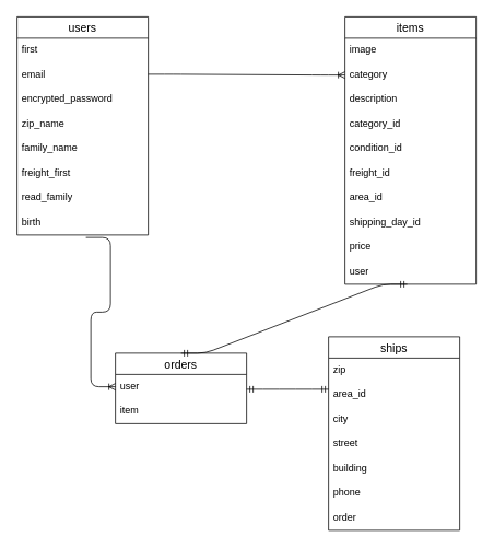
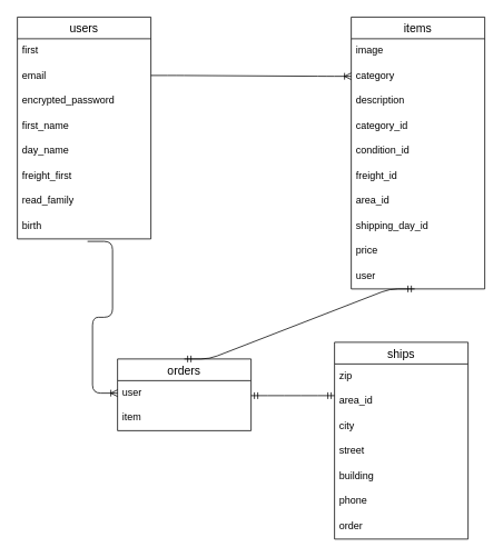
  <mxCell id="0" />
  <mxCell id="1" parent="0" />
  <mxCell id="2" value="users" style="swimlane;fontStyle=0;childLayout=stackLayout;horizontal=1;startSize=26;horizontalStack=0;resizeParent=1;resizeParentMax=0;resizeLast=0;collapsible=1;marginBottom=0;align=center;fontSize=14;" vertex="1" parent="1"><mxGeometry x="20" y="20" width="160" height="266" as="geometry" /></mxCell>
  <mxCell id="3" value="first" style="text;strokeColor=none;fillColor=none;spacingLeft=4;spacingRight=4;overflow=hidden;rotatable=0;points=[[0,0.5],[1,0.5]];portConstraint=eastwest;fontSize=12;" vertex="1" parent="2"><mxGeometry y="26" width="160" height="30" as="geometry" /></mxCell>
  <mxCell id="4" value="email" style="text;strokeColor=none;fillColor=none;spacingLeft=4;spacingRight=4;overflow=hidden;rotatable=0;points=[[0,0.5],[1,0.5]];portConstraint=eastwest;fontSize=12;" vertex="1" parent="2"><mxGeometry y="56" width="160" height="30" as="geometry" /></mxCell>
  <mxCell id="5" value="encrypted_password" style="text;strokeColor=none;fillColor=none;spacingLeft=4;spacingRight=4;overflow=hidden;rotatable=0;points=[[0,0.5],[1,0.5]];portConstraint=eastwest;fontSize=12;" vertex="1" parent="2"><mxGeometry y="86" width="160" height="30" as="geometry" /></mxCell>
- <mxCell id="6" value="zip_name" style="text;strokeColor=none;fillColor=none;spacingLeft=4;spacingRight=4;overflow=hidden;rotatable=0;points=[[0,0.5],[1,0.5]];portConstraint=eastwest;fontSize=12;" vertex="1" parent="2"><mxGeometry y="116" width="160" height="30" as="geometry" /></mxCell>
- <mxCell id="7" value="family_name " style="text;strokeColor=none;fillColor=none;spacingLeft=4;spacingRight=4;overflow=hidden;rotatable=0;points=[[0,0.5],[1,0.5]];portConstraint=eastwest;fontSize=12;" vertex="1" parent="2"><mxGeometry y="146" width="160" height="30" as="geometry" /></mxCell>
+ <mxCell id="6" value="first_name" style="text;strokeColor=none;fillColor=none;spacingLeft=4;spacingRight=4;overflow=hidden;rotatable=0;points=[[0,0.5],[1,0.5]];portConstraint=eastwest;fontSize=12;" vertex="1" parent="2"><mxGeometry y="116" width="160" height="30" as="geometry" /></mxCell>
+ <mxCell id="7" value="day_name " style="text;strokeColor=none;fillColor=none;spacingLeft=4;spacingRight=4;overflow=hidden;rotatable=0;points=[[0,0.5],[1,0.5]];portConstraint=eastwest;fontSize=12;" vertex="1" parent="2"><mxGeometry y="146" width="160" height="30" as="geometry" /></mxCell>
  <mxCell id="8" value="freight_first " style="text;strokeColor=none;fillColor=none;spacingLeft=4;spacingRight=4;overflow=hidden;rotatable=0;points=[[0,0.5],[1,0.5]];portConstraint=eastwest;fontSize=12;" vertex="1" parent="2"><mxGeometry y="176" width="160" height="30" as="geometry" /></mxCell>
  <mxCell id="9" value="read_family " style="text;strokeColor=none;fillColor=none;spacingLeft=4;spacingRight=4;overflow=hidden;rotatable=0;points=[[0,0.5],[1,0.5]];portConstraint=eastwest;fontSize=12;" vertex="1" parent="2"><mxGeometry y="206" width="160" height="30" as="geometry" /></mxCell>
  <mxCell id="10" value="birth" style="text;strokeColor=none;fillColor=none;spacingLeft=4;spacingRight=4;overflow=hidden;rotatable=0;points=[[0,0.5],[1,0.5]];portConstraint=eastwest;fontSize=12;" vertex="1" parent="2"><mxGeometry y="236" width="160" height="30" as="geometry" /></mxCell>
  <mxCell id="11" value="items" style="swimlane;fontStyle=0;childLayout=stackLayout;horizontal=1;startSize=26;horizontalStack=0;resizeParent=1;resizeParentMax=0;resizeLast=0;collapsible=1;marginBottom=0;align=center;fontSize=14;" vertex="1" parent="1"><mxGeometry x="420" y="20" width="160" height="326" as="geometry" /></mxCell>
  <mxCell id="12" value="image" style="text;strokeColor=none;fillColor=none;spacingLeft=4;spacingRight=4;overflow=hidden;rotatable=0;points=[[0,0.5],[1,0.5]];portConstraint=eastwest;fontSize=12;" vertex="1" parent="11"><mxGeometry y="26" width="160" height="30" as="geometry" /></mxCell>
  <mxCell id="13" value="category" style="text;strokeColor=none;fillColor=none;spacingLeft=4;spacingRight=4;overflow=hidden;rotatable=0;points=[[0,0.5],[1,0.5]];portConstraint=eastwest;fontSize=12;" vertex="1" parent="11"><mxGeometry y="56" width="160" height="30" as="geometry" /></mxCell>
  <mxCell id="14" value="description" style="text;strokeColor=none;fillColor=none;spacingLeft=4;spacingRight=4;overflow=hidden;rotatable=0;points=[[0,0.5],[1,0.5]];portConstraint=eastwest;fontSize=12;" vertex="1" parent="11"><mxGeometry y="86" width="160" height="30" as="geometry" /></mxCell>
  <mxCell id="15" value="category_id" style="text;strokeColor=none;fillColor=none;spacingLeft=4;spacingRight=4;overflow=hidden;rotatable=0;points=[[0,0.5],[1,0.5]];portConstraint=eastwest;fontSize=12;" vertex="1" parent="11"><mxGeometry y="116" width="160" height="30" as="geometry" /></mxCell>
  <mxCell id="16" value="condition_id" style="text;strokeColor=none;fillColor=none;spacingLeft=4;spacingRight=4;overflow=hidden;rotatable=0;points=[[0,0.5],[1,0.5]];portConstraint=eastwest;fontSize=12;" vertex="1" parent="11"><mxGeometry y="146" width="160" height="30" as="geometry" /></mxCell>
  <mxCell id="17" value="freight_id" style="text;strokeColor=none;fillColor=none;spacingLeft=4;spacingRight=4;overflow=hidden;rotatable=0;points=[[0,0.5],[1,0.5]];portConstraint=eastwest;fontSize=12;" vertex="1" parent="11"><mxGeometry y="176" width="160" height="30" as="geometry" /></mxCell>
  <mxCell id="18" value="area_id" style="text;strokeColor=none;fillColor=none;spacingLeft=4;spacingRight=4;overflow=hidden;rotatable=0;points=[[0,0.5],[1,0.5]];portConstraint=eastwest;fontSize=12;" vertex="1" parent="11"><mxGeometry y="206" width="160" height="30" as="geometry" /></mxCell>
  <mxCell id="19" value="shipping_day_id" style="text;strokeColor=none;fillColor=none;spacingLeft=4;spacingRight=4;overflow=hidden;rotatable=0;points=[[0,0.5],[1,0.5]];portConstraint=eastwest;fontSize=12;" vertex="1" parent="11"><mxGeometry y="236" width="160" height="30" as="geometry" /></mxCell>
  <mxCell id="20" value="price " style="text;strokeColor=none;fillColor=none;spacingLeft=4;spacingRight=4;overflow=hidden;rotatable=0;points=[[0,0.5],[1,0.5]];portConstraint=eastwest;fontSize=12;" vertex="1" parent="11"><mxGeometry y="266" width="160" height="30" as="geometry" /></mxCell>
  <mxCell id="21" value="user " style="text;strokeColor=none;fillColor=none;spacingLeft=4;spacingRight=4;overflow=hidden;rotatable=0;points=[[0,0.5],[1,0.5]];portConstraint=eastwest;fontSize=12;" vertex="1" parent="11"><mxGeometry y="296" width="160" height="30" as="geometry" /></mxCell>
  <mxCell id="22" value="orders" style="swimlane;fontStyle=0;childLayout=stackLayout;horizontal=1;startSize=26;horizontalStack=0;resizeParent=1;resizeParentMax=0;resizeLast=0;collapsible=1;marginBottom=0;align=center;fontSize=14;" vertex="1" parent="1"><mxGeometry x="140" y="430" width="160" height="86" as="geometry" /></mxCell>
  <mxCell id="23" value="user" style="text;strokeColor=none;fillColor=none;spacingLeft=4;spacingRight=4;overflow=hidden;rotatable=0;points=[[0,0.5],[1,0.5]];portConstraint=eastwest;fontSize=12;" vertex="1" parent="22"><mxGeometry y="26" width="160" height="30" as="geometry" /></mxCell>
  <mxCell id="24" value="item" style="text;strokeColor=none;fillColor=none;spacingLeft=4;spacingRight=4;overflow=hidden;rotatable=0;points=[[0,0.5],[1,0.5]];portConstraint=eastwest;fontSize=12;" vertex="1" parent="22"><mxGeometry y="56" width="160" height="30" as="geometry" /></mxCell>
  <mxCell id="25" value="" style="edgeStyle=entityRelationEdgeStyle;fontSize=12;html=1;endArrow=ERoneToMany;entryX=0;entryY=0.5;entryDx=0;entryDy=0;" edge="1" parent="1" target="13"><mxGeometry width="100" height="100" relative="1" as="geometry"><mxPoint x="180" y="90" as="sourcePoint" /><mxPoint x="280" y="-10" as="targetPoint" /></mxGeometry></mxCell>
  <mxCell id="26" value="" style="edgeStyle=entityRelationEdgeStyle;fontSize=12;html=1;endArrow=ERmandOne;startArrow=ERmandOne;entryX=0.475;entryY=1;entryDx=0;entryDy=0;entryPerimeter=0;exitX=0.5;exitY=0;exitDx=0;exitDy=0;" edge="1" parent="1" source="22" target="21"><mxGeometry width="100" height="100" relative="1" as="geometry"><mxPoint x="430" y="270" as="sourcePoint" /><mxPoint x="530" y="170" as="targetPoint" /></mxGeometry></mxCell>
  <mxCell id="27" value="" style="edgeStyle=entityRelationEdgeStyle;fontSize=12;html=1;endArrow=ERoneToMany;entryX=0;entryY=0.5;entryDx=0;entryDy=0;exitX=0.525;exitY=1.1;exitDx=0;exitDy=0;exitPerimeter=0;" edge="1" parent="1" source="10" target="23"><mxGeometry width="100" height="100" relative="1" as="geometry"><mxPoint x="90" y="136" as="sourcePoint" /><mxPoint x="330" y="137" as="targetPoint" /></mxGeometry></mxCell>
  <mxCell id="28" value="" style="edgeStyle=entityRelationEdgeStyle;fontSize=12;html=1;endArrow=ERmandOne;startArrow=ERmandOne;exitX=0.5;exitY=0;exitDx=0;exitDy=0;" edge="1" parent="1"><mxGeometry width="100" height="100" relative="1" as="geometry"><mxPoint x="300" y="474" as="sourcePoint" /><mxPoint x="400" y="474" as="targetPoint" /></mxGeometry></mxCell>
  <mxCell id="29" value="ships" style="swimlane;fontStyle=0;childLayout=stackLayout;horizontal=1;startSize=26;horizontalStack=0;resizeParent=1;resizeParentMax=0;resizeLast=0;collapsible=1;marginBottom=0;align=center;fontSize=14;" vertex="1" parent="1"><mxGeometry x="400" y="410" width="160" height="236" as="geometry" /></mxCell>
  <mxCell id="30" value="zip" style="text;strokeColor=none;fillColor=none;spacingLeft=4;spacingRight=4;overflow=hidden;rotatable=0;points=[[0,0.5],[1,0.5]];portConstraint=eastwest;fontSize=12;" vertex="1" parent="29"><mxGeometry y="26" width="160" height="30" as="geometry" /></mxCell>
  <mxCell id="31" value="area_id  " style="text;strokeColor=none;fillColor=none;spacingLeft=4;spacingRight=4;overflow=hidden;rotatable=0;points=[[0,0.5],[1,0.5]];portConstraint=eastwest;fontSize=12;" vertex="1" parent="29"><mxGeometry y="56" width="160" height="30" as="geometry" /></mxCell>
  <mxCell id="32" value="city" style="text;strokeColor=none;fillColor=none;spacingLeft=4;spacingRight=4;overflow=hidden;rotatable=0;points=[[0,0.5],[1,0.5]];portConstraint=eastwest;fontSize=12;" vertex="1" parent="29"><mxGeometry y="86" width="160" height="30" as="geometry" /></mxCell>
  <mxCell id="33" value="street" style="text;strokeColor=none;fillColor=none;spacingLeft=4;spacingRight=4;overflow=hidden;rotatable=0;points=[[0,0.5],[1,0.5]];portConstraint=eastwest;fontSize=12;" vertex="1" parent="29"><mxGeometry y="116" width="160" height="30" as="geometry" /></mxCell>
  <mxCell id="34" value="building " style="text;strokeColor=none;fillColor=none;spacingLeft=4;spacingRight=4;overflow=hidden;rotatable=0;points=[[0,0.5],[1,0.5]];portConstraint=eastwest;fontSize=12;" vertex="1" parent="29"><mxGeometry y="146" width="160" height="30" as="geometry" /></mxCell>
  <mxCell id="35" value="phone" style="text;strokeColor=none;fillColor=none;spacingLeft=4;spacingRight=4;overflow=hidden;rotatable=0;points=[[0,0.5],[1,0.5]];portConstraint=eastwest;fontSize=12;" vertex="1" parent="29"><mxGeometry y="176" width="160" height="30" as="geometry" /></mxCell>
  <mxCell id="36" value="order" style="text;strokeColor=none;fillColor=none;spacingLeft=4;spacingRight=4;overflow=hidden;rotatable=0;points=[[0,0.5],[1,0.5]];portConstraint=eastwest;fontSize=12;" vertex="1" parent="29"><mxGeometry y="206" width="160" height="30" as="geometry" /></mxCell>
